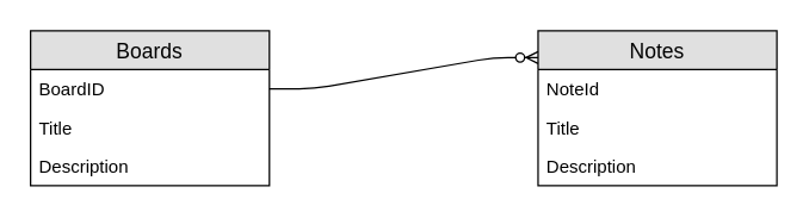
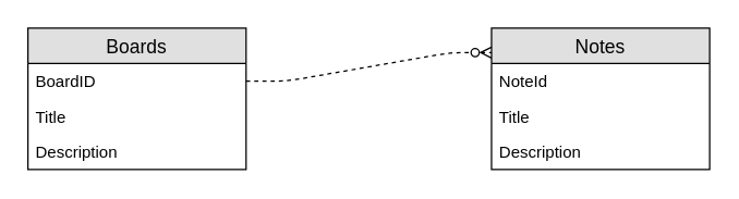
  <mxCell id="0" />
  <mxCell id="1" parent="0" />
  <mxCell id="2" value="Notes" style="swimlane;fontStyle=0;childLayout=stackLayout;horizontal=1;startSize=26;fillColor=#e0e0e0;horizontalStack=0;resizeParent=1;resizeParentMax=0;resizeLast=0;collapsible=1;marginBottom=0;swimlaneFillColor=#ffffff;align=center;fontSize=14;" vertex="1" parent="1"><mxGeometry x="360" y="20" width="160" height="104" as="geometry" /></mxCell>
  <mxCell id="3" value="NoteId" style="text;strokeColor=none;fillColor=none;spacingLeft=4;spacingRight=4;overflow=hidden;rotatable=0;points=[[0,0.5],[1,0.5]];portConstraint=eastwest;fontSize=12;" vertex="1" parent="2"><mxGeometry y="26" width="160" height="26" as="geometry" /></mxCell>
  <mxCell id="4" value="Title" style="text;strokeColor=none;fillColor=none;spacingLeft=4;spacingRight=4;overflow=hidden;rotatable=0;points=[[0,0.5],[1,0.5]];portConstraint=eastwest;fontSize=12;" vertex="1" parent="2"><mxGeometry y="52" width="160" height="26" as="geometry" /></mxCell>
  <mxCell id="5" value="Description" style="text;strokeColor=none;fillColor=none;spacingLeft=4;spacingRight=4;overflow=hidden;rotatable=0;points=[[0,0.5],[1,0.5]];portConstraint=eastwest;fontSize=12;" vertex="1" parent="2"><mxGeometry y="78" width="160" height="26" as="geometry" /></mxCell>
  <mxCell id="6" value="Boards" style="swimlane;fontStyle=0;childLayout=stackLayout;horizontal=1;startSize=26;fillColor=#e0e0e0;horizontalStack=0;resizeParent=1;resizeParentMax=0;resizeLast=0;collapsible=1;marginBottom=0;swimlaneFillColor=#ffffff;align=center;fontSize=14;" vertex="1" parent="1"><mxGeometry x="20" y="20" width="160" height="104" as="geometry" /></mxCell>
  <mxCell id="7" value="BoardID" style="text;strokeColor=none;fillColor=none;spacingLeft=4;spacingRight=4;overflow=hidden;rotatable=0;points=[[0,0.5],[1,0.5]];portConstraint=eastwest;fontSize=12;" vertex="1" parent="6"><mxGeometry y="26" width="160" height="26" as="geometry" /></mxCell>
  <mxCell id="8" value="Title" style="text;strokeColor=none;fillColor=none;spacingLeft=4;spacingRight=4;overflow=hidden;rotatable=0;points=[[0,0.5],[1,0.5]];portConstraint=eastwest;fontSize=12;" vertex="1" parent="6"><mxGeometry y="52" width="160" height="26" as="geometry" /></mxCell>
  <mxCell id="9" value="Description" style="text;strokeColor=none;fillColor=none;spacingLeft=4;spacingRight=4;overflow=hidden;rotatable=0;points=[[0,0.5],[1,0.5]];portConstraint=eastwest;fontSize=12;" vertex="1" parent="6"><mxGeometry y="78" width="160" height="26" as="geometry" /></mxCell>
- <mxCell id="10" value="" style="edgeStyle=entityRelationEdgeStyle;fontSize=12;html=1;endArrow=ERzeroToMany;endFill=1;exitX=1;exitY=0.5;exitDx=0;exitDy=0;entryX=0;entryY=0.173;entryDx=0;entryDy=0;entryPerimeter=0;" edge="1" parent="1" source="7" target="2"><mxGeometry width="100" height="100" relative="1" as="geometry"><mxPoint x="275" y="135" as="sourcePoint" /><mxPoint x="375" y="35" as="targetPoint" /></mxGeometry></mxCell>
+ <mxCell id="10" value="" style="edgeStyle=entityRelationEdgeStyle;fontSize=12;html=1;endArrow=ERzeroToMany;endFill=1;exitX=1;exitY=0.5;exitDx=0;exitDy=0;entryX=0;entryY=0.173;entryDx=0;entryDy=0;entryPerimeter=0;dashed=1;" edge="1" parent="1" source="7" target="2"><mxGeometry width="100" height="100" relative="1" as="geometry"><mxPoint x="275" y="135" as="sourcePoint" /><mxPoint x="375" y="35" as="targetPoint" /></mxGeometry></mxCell>
